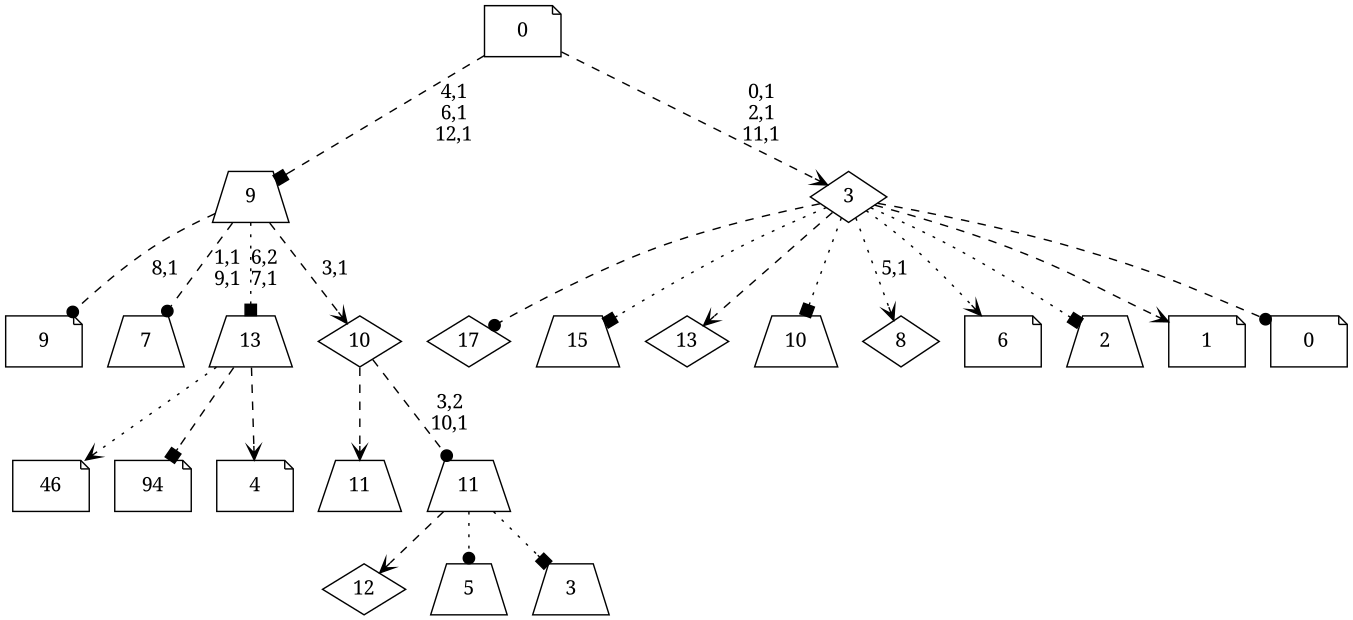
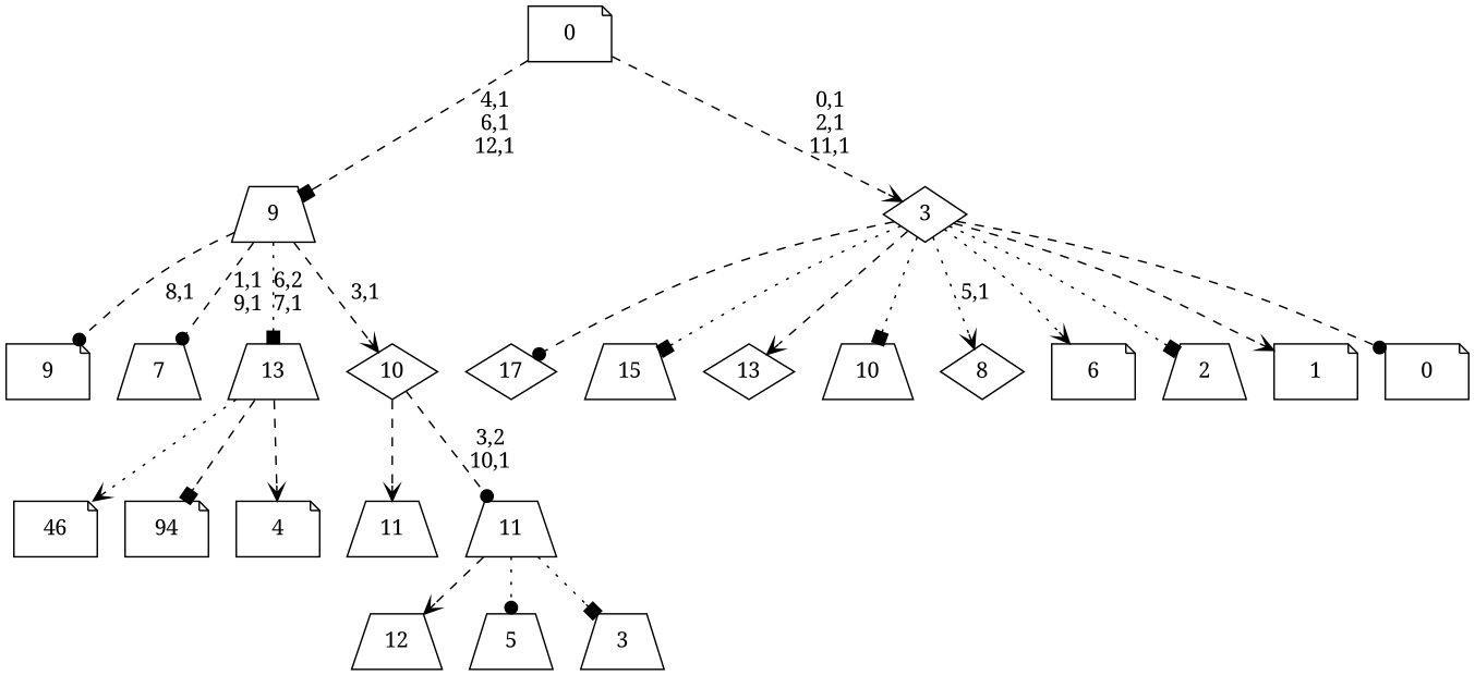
  digraph {
    fontname="Noto Serif"
    node [fontname="Noto Serif" shape=trapezium]
    edge [arrowhead=vee fontname="Noto Serif" style=dashed]
    n1 [label=17 shape=diamond]
    n2 [label=46 shape=note]
    n3 [label=15]
    n4 [label=94 shape=note]
    n5 [label=13 shape=diamond]
-   n6 [label=12 shape=diamond]
+   n6 [label=12]
    n7 [label=11]
    n8 [label=10]
    n9 [label=9 shape=note]
    n10 [label=8 shape=diamond]
    n11 [label=7]
    n12 [label=6 shape=note]
    n13 [label=5]
    n14 [label=4 shape=note]
    13
    n16 [label=3]
    11
    10 [shape=diamond]
    9
    n20 [label=2]
    n21 [label=1 shape=note]
    n22 [label=0 shape=note]
    3 [shape=diamond]
    0 [shape=note]
    13 -> n2 [style=dotted]
    13 -> n4 [arrowhead=box]
    13 -> n14
    11 -> n6
    11 -> n13 [arrowhead=dot style=dotted]
    11 -> n16 [arrowhead=box style=dotted]
    10 -> n7
    10 -> 11 [arrowhead=dot label="3,2\n10,1"]
    9 -> n9 [arrowhead=dot label="8,1"]
    9 -> n11 [arrowhead=dot label="1,1\n9,1"]
    9 -> 13 [arrowhead=box label="6,2\n7,1" style=dotted]
    9 -> 10 [label="3,1"]
    3 -> n1 [arrowhead=dot]
    3 -> n3 [arrowhead=box style=dotted]
    3 -> n5
    3 -> n8 [arrowhead=box style=dotted]
    3 -> n10 [label="5,1" style=dotted]
    3 -> n12 [style=dotted]
    3 -> n20 [arrowhead=box style=dotted]
    3 -> n21
    3 -> n22 [arrowhead=dot]
    0 -> 9 [arrowhead=box label="4,1\n6,1\n12,1"]
    0 -> 3 [label="0,1\n2,1\n11,1"]
  }
